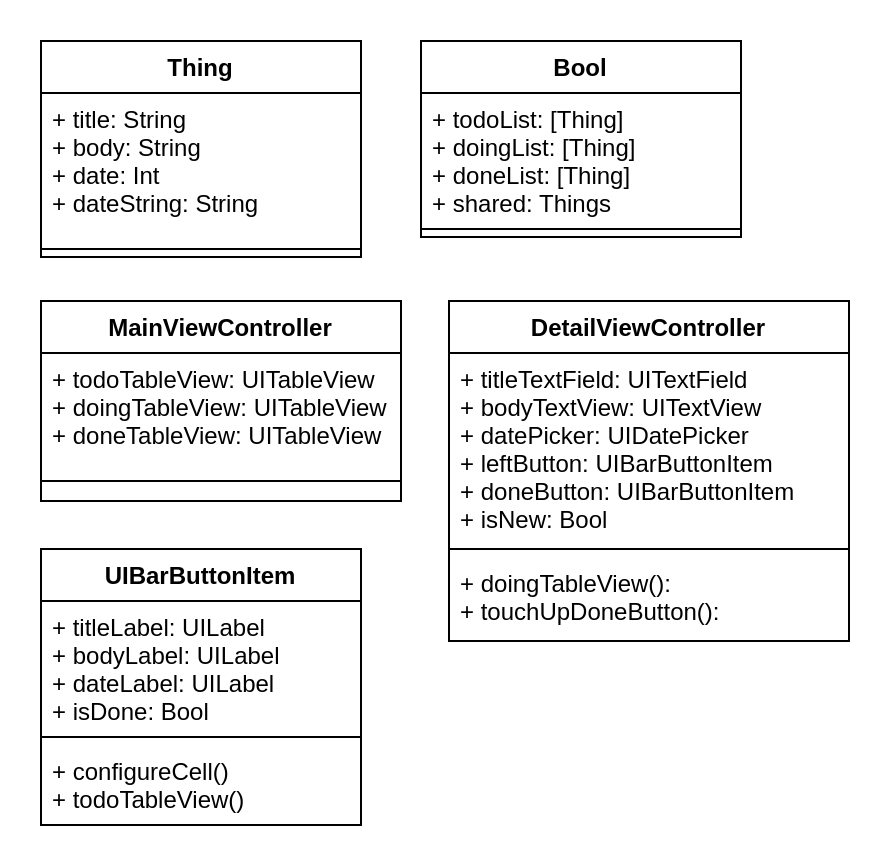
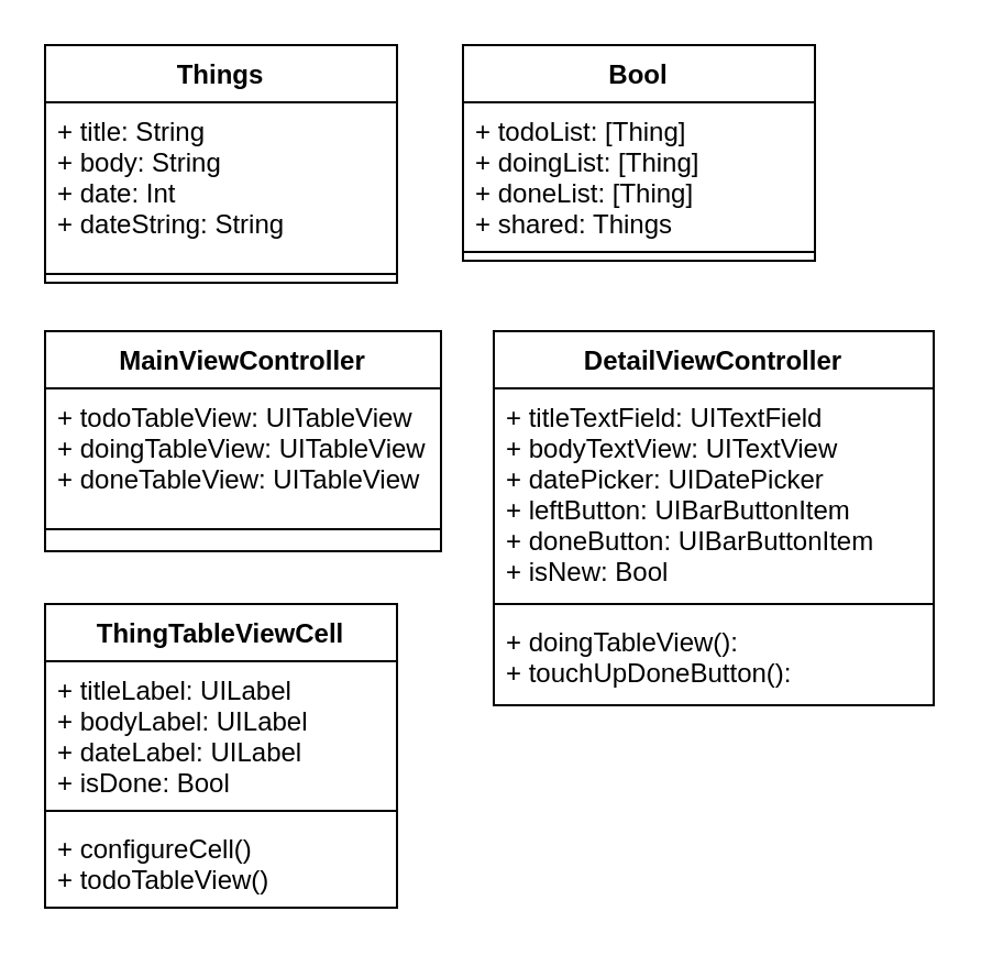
  <mxCell id="0" />
  <mxCell id="1" parent="0" />
  <mxCell id="2" value="MainViewController" style="swimlane;fontStyle=1;align=center;verticalAlign=top;childLayout=stackLayout;horizontal=1;startSize=26;horizontalStack=0;resizeParent=1;resizeParentMax=0;resizeLast=0;collapsible=1;marginBottom=0;" vertex="1" parent="1"><mxGeometry x="20" y="150" width="180" height="100" as="geometry" /></mxCell>
  <mxCell id="3" value="+ todoTableView: UITableView&#10;+ doingTableView: UITableView&#10;+ doneTableView: UITableView" style="text;strokeColor=none;fillColor=none;align=left;verticalAlign=top;spacingLeft=4;spacingRight=4;overflow=hidden;rotatable=0;points=[[0,0.5],[1,0.5]];portConstraint=eastwest;" vertex="1" parent="2"><mxGeometry y="26" width="180" height="54" as="geometry" /></mxCell>
  <mxCell id="4" value="" style="line;strokeWidth=1;fillColor=none;align=left;verticalAlign=middle;spacingTop=-1;spacingLeft=3;spacingRight=3;rotatable=0;labelPosition=right;points=[];portConstraint=eastwest;" vertex="1" parent="2"><mxGeometry y="80" width="180" height="20" as="geometry" /></mxCell>
- <mxCell id="5" value="UIBarButtonItem" style="swimlane;fontStyle=1;align=center;verticalAlign=top;childLayout=stackLayout;horizontal=1;startSize=26;horizontalStack=0;resizeParent=1;resizeParentMax=0;resizeLast=0;collapsible=1;marginBottom=0;" vertex="1" parent="1"><mxGeometry x="20" y="274" width="160" height="138" as="geometry" /></mxCell>
+ <mxCell id="5" value="ThingTableViewCell" style="swimlane;fontStyle=1;align=center;verticalAlign=top;childLayout=stackLayout;horizontal=1;startSize=26;horizontalStack=0;resizeParent=1;resizeParentMax=0;resizeLast=0;collapsible=1;marginBottom=0;" vertex="1" parent="1"><mxGeometry x="20" y="274" width="160" height="138" as="geometry" /></mxCell>
  <mxCell id="6" value="+ titleLabel: UILabel&#10;+ bodyLabel: UILabel&#10;+ dateLabel: UILabel&#10;+ isDone: Bool&#10;" style="text;strokeColor=none;fillColor=none;align=left;verticalAlign=top;spacingLeft=4;spacingRight=4;overflow=hidden;rotatable=0;points=[[0,0.5],[1,0.5]];portConstraint=eastwest;" vertex="1" parent="5"><mxGeometry y="26" width="160" height="64" as="geometry" /></mxCell>
  <mxCell id="7" value="" style="line;strokeWidth=1;fillColor=none;align=left;verticalAlign=middle;spacingTop=-1;spacingLeft=3;spacingRight=3;rotatable=0;labelPosition=right;points=[];portConstraint=eastwest;" vertex="1" parent="5"><mxGeometry y="90" width="160" height="8" as="geometry" /></mxCell>
  <mxCell id="8" value="+ configureCell()&#10;+ todoTableView()&#10;&#10;" style="text;strokeColor=none;fillColor=none;align=left;verticalAlign=top;spacingLeft=4;spacingRight=4;overflow=hidden;rotatable=0;points=[[0,0.5],[1,0.5]];portConstraint=eastwest;" vertex="1" parent="5"><mxGeometry y="98" width="160" height="40" as="geometry" /></mxCell>
  <mxCell id="9" value="DetailViewController" style="swimlane;fontStyle=1;align=center;verticalAlign=top;childLayout=stackLayout;horizontal=1;startSize=26;horizontalStack=0;resizeParent=1;resizeParentMax=0;resizeLast=0;collapsible=1;marginBottom=0;" vertex="1" parent="1"><mxGeometry x="224" y="150" width="200" height="170" as="geometry" /></mxCell>
  <mxCell id="10" value="+ titleTextField: UITextField&#10;+ bodyTextView: UITextView&#10;+ datePicker: UIDatePicker&#10;+ leftButton: UIBarButtonItem&#10;+ doneButton: UIBarButtonItem&#10;+ isNew: Bool" style="text;strokeColor=none;fillColor=none;align=left;verticalAlign=top;spacingLeft=4;spacingRight=4;overflow=hidden;rotatable=0;points=[[0,0.5],[1,0.5]];portConstraint=eastwest;" vertex="1" parent="9"><mxGeometry y="26" width="200" height="94" as="geometry" /></mxCell>
  <mxCell id="11" value="" style="line;strokeWidth=1;fillColor=none;align=left;verticalAlign=middle;spacingTop=-1;spacingLeft=3;spacingRight=3;rotatable=0;labelPosition=right;points=[];portConstraint=eastwest;" vertex="1" parent="9"><mxGeometry y="120" width="200" height="8" as="geometry" /></mxCell>
  <mxCell id="12" value="+ doingTableView():&#10;+ touchUpDoneButton():" style="text;strokeColor=none;fillColor=none;align=left;verticalAlign=top;spacingLeft=4;spacingRight=4;overflow=hidden;rotatable=0;points=[[0,0.5],[1,0.5]];portConstraint=eastwest;" vertex="1" parent="9"><mxGeometry y="128" width="200" height="42" as="geometry" /></mxCell>
- <mxCell id="13" value="Thing" style="swimlane;fontStyle=1;align=center;verticalAlign=top;childLayout=stackLayout;horizontal=1;startSize=26;horizontalStack=0;resizeParent=1;resizeParentMax=0;resizeLast=0;collapsible=1;marginBottom=0;" vertex="1" parent="1"><mxGeometry x="20" y="20" width="160" height="108" as="geometry" /></mxCell>
+ <mxCell id="13" value="Things" style="swimlane;fontStyle=1;align=center;verticalAlign=top;childLayout=stackLayout;horizontal=1;startSize=26;horizontalStack=0;resizeParent=1;resizeParentMax=0;resizeLast=0;collapsible=1;marginBottom=0;" vertex="1" parent="1"><mxGeometry x="20" y="20" width="160" height="108" as="geometry" /></mxCell>
  <mxCell id="14" value="+ title: String&#10;+ body: String&#10;+ date: Int&#10;+ dateString: String" style="text;strokeColor=none;fillColor=none;align=left;verticalAlign=top;spacingLeft=4;spacingRight=4;overflow=hidden;rotatable=0;points=[[0,0.5],[1,0.5]];portConstraint=eastwest;" vertex="1" parent="13"><mxGeometry y="26" width="160" height="74" as="geometry" /></mxCell>
  <mxCell id="15" value="" style="line;strokeWidth=1;fillColor=none;align=left;verticalAlign=middle;spacingTop=-1;spacingLeft=3;spacingRight=3;rotatable=0;labelPosition=right;points=[];portConstraint=eastwest;" vertex="1" parent="13"><mxGeometry y="100" width="160" height="8" as="geometry" /></mxCell>
  <mxCell id="16" value="Bool" style="swimlane;fontStyle=1;align=center;verticalAlign=top;childLayout=stackLayout;horizontal=1;startSize=26;horizontalStack=0;resizeParent=1;resizeParentMax=0;resizeLast=0;collapsible=1;marginBottom=0;" vertex="1" parent="1"><mxGeometry x="210" y="20" width="160" height="98" as="geometry" /></mxCell>
  <mxCell id="17" value="+ todoList: [Thing]&#10;+ doingList: [Thing]&#10;+ doneList: [Thing]&#10;+ shared: Things" style="text;strokeColor=none;fillColor=none;align=left;verticalAlign=top;spacingLeft=4;spacingRight=4;overflow=hidden;rotatable=0;points=[[0,0.5],[1,0.5]];portConstraint=eastwest;" vertex="1" parent="16"><mxGeometry y="26" width="160" height="64" as="geometry" /></mxCell>
  <mxCell id="18" value="" style="line;strokeWidth=1;fillColor=none;align=left;verticalAlign=middle;spacingTop=-1;spacingLeft=3;spacingRight=3;rotatable=0;labelPosition=right;points=[];portConstraint=eastwest;" vertex="1" parent="16"><mxGeometry y="90" width="160" height="8" as="geometry" /></mxCell>
